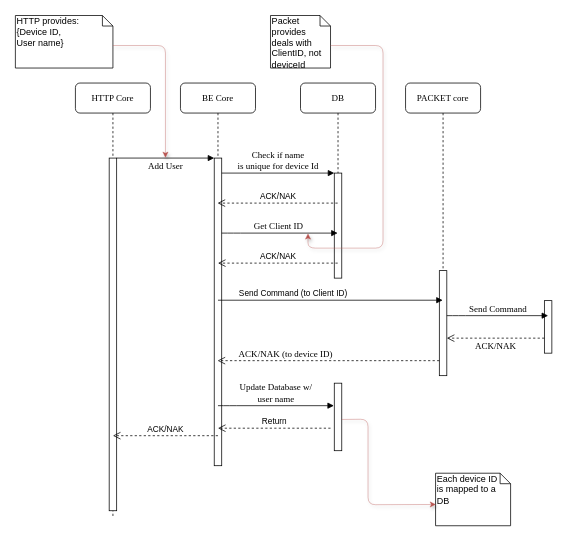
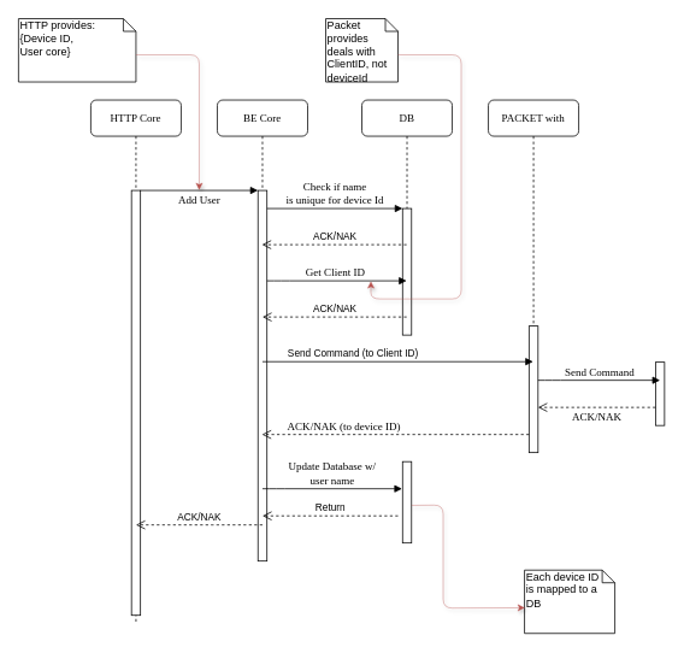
  <mxCell id="0" />
  <mxCell id="1" parent="0" />
  <mxCell id="2" value="BE Core" style="shape=umlLifeline;perimeter=lifelinePerimeter;whiteSpace=wrap;html=1;container=1;collapsible=0;recursiveResize=0;outlineConnect=0;rounded=1;shadow=0;comic=0;labelBackgroundColor=none;strokeWidth=1;fontFamily=Verdana;fontSize=12;align=center;" parent="1" vertex="1"><mxGeometry x="240" y="110" width="100" height="510" as="geometry" /></mxCell>
  <mxCell id="3" value="" style="html=1;points=[];perimeter=orthogonalPerimeter;rounded=0;shadow=0;comic=0;labelBackgroundColor=none;strokeWidth=1;fontFamily=Verdana;fontSize=12;align=center;" parent="2" vertex="1"><mxGeometry x="45" y="100" width="10" height="410" as="geometry" /></mxCell>
  <mxCell id="4" value="DB" style="shape=umlLifeline;perimeter=lifelinePerimeter;whiteSpace=wrap;html=1;container=1;collapsible=0;recursiveResize=0;outlineConnect=0;rounded=1;shadow=0;comic=0;labelBackgroundColor=none;strokeWidth=1;fontFamily=Verdana;fontSize=12;align=center;" parent="1" vertex="1"><mxGeometry x="400" y="110" width="100" height="260" as="geometry" /></mxCell>
  <mxCell id="5" value="" style="html=1;points=[];perimeter=orthogonalPerimeter;rounded=0;shadow=0;comic=0;labelBackgroundColor=none;strokeWidth=1;fontFamily=Verdana;fontSize=12;align=center;" parent="4" vertex="1"><mxGeometry x="45" y="120" width="10" height="140" as="geometry" /></mxCell>
- <mxCell id="6" value="PACKET core" style="shape=umlLifeline;perimeter=lifelinePerimeter;whiteSpace=wrap;html=1;container=1;collapsible=0;recursiveResize=0;outlineConnect=0;rounded=1;shadow=0;comic=0;labelBackgroundColor=none;strokeWidth=1;fontFamily=Verdana;fontSize=12;align=center;" parent="1" vertex="1"><mxGeometry x="540" y="110" width="100" height="390" as="geometry" /></mxCell>
+ <mxCell id="6" value="PACKET with" style="shape=umlLifeline;perimeter=lifelinePerimeter;whiteSpace=wrap;html=1;container=1;collapsible=0;recursiveResize=0;outlineConnect=0;rounded=1;shadow=0;comic=0;labelBackgroundColor=none;strokeWidth=1;fontFamily=Verdana;fontSize=12;align=center;" parent="1" vertex="1"><mxGeometry x="540" y="110" width="100" height="390" as="geometry" /></mxCell>
  <mxCell id="7" value="" style="html=1;points=[];perimeter=orthogonalPerimeter;rounded=0;shadow=0;comic=0;labelBackgroundColor=none;strokeWidth=1;fontFamily=Verdana;fontSize=12;align=center;" parent="6" vertex="1"><mxGeometry x="45" y="250" width="10" height="140" as="geometry" /></mxCell>
  <mxCell id="8" value="HTTP Core" style="shape=umlLifeline;perimeter=lifelinePerimeter;whiteSpace=wrap;html=1;container=1;collapsible=0;recursiveResize=0;outlineConnect=0;rounded=1;shadow=0;comic=0;labelBackgroundColor=none;strokeWidth=1;fontFamily=Verdana;fontSize=12;align=center;" parent="1" vertex="1"><mxGeometry x="100" y="110" width="100" height="580" as="geometry" /></mxCell>
  <mxCell id="9" value="" style="html=1;points=[];perimeter=orthogonalPerimeter;rounded=0;shadow=0;comic=0;labelBackgroundColor=none;strokeWidth=1;fontFamily=Verdana;fontSize=12;align=center;" parent="8" vertex="1"><mxGeometry x="45" y="100" width="10" height="470" as="geometry" /></mxCell>
  <mxCell id="10" value="" style="html=1;points=[];perimeter=orthogonalPerimeter;rounded=0;shadow=0;comic=0;labelBackgroundColor=none;strokeWidth=1;fontFamily=Verdana;fontSize=12;align=center;" parent="1" vertex="1"><mxGeometry x="725" y="400" width="10" height="70" as="geometry" /></mxCell>
  <mxCell id="11" value="ACK/NAK" style="html=1;verticalAlign=bottom;endArrow=open;dashed=1;endSize=8;labelBackgroundColor=none;fontFamily=Verdana;fontSize=12;edgeStyle=elbowEdgeStyle;elbow=vertical;" parent="1" source="10" target="7" edge="1"><mxGeometry x="0.308" y="28" relative="1" as="geometry"><mxPoint x="650" y="336" as="targetPoint" /><Array as="points"><mxPoint x="640" y="450" /><mxPoint x="680" y="470" /><mxPoint x="690" y="430" /><mxPoint x="660" y="500" /><mxPoint x="670" y="290" /><mxPoint x="700" y="290" /></Array><mxPoint x="20" y="-8" as="offset" /></mxGeometry></mxCell>
  <mxCell id="12" value="Add User" style="html=1;verticalAlign=bottom;endArrow=block;entryX=0;entryY=0;labelBackgroundColor=none;fontFamily=Verdana;fontSize=12;edgeStyle=elbowEdgeStyle;elbow=vertical;" parent="1" source="9" target="3" edge="1"><mxGeometry x="-0.0" y="-20" relative="1" as="geometry"><mxPoint x="220" y="220" as="sourcePoint" /><mxPoint as="offset" /></mxGeometry></mxCell>
  <mxCell id="13" value="Check if name &lt;br&gt;is unique for device Id" style="html=1;verticalAlign=bottom;endArrow=block;entryX=0;entryY=0;labelBackgroundColor=none;fontFamily=Verdana;fontSize=12;edgeStyle=elbowEdgeStyle;elbow=vertical;" parent="1" source="3" target="5" edge="1"><mxGeometry relative="1" as="geometry"><mxPoint x="370" y="230" as="sourcePoint" /></mxGeometry></mxCell>
  <mxCell id="14" value="ACK/NAK" style="html=1;verticalAlign=bottom;endArrow=open;dashed=1;endSize=8;" edge="1" parent="1" source="4" target="2"><mxGeometry relative="1" as="geometry"><mxPoint x="430" y="280" as="sourcePoint" /><mxPoint x="350" y="280" as="targetPoint" /><Array as="points"><mxPoint x="380" y="270" /></Array></mxGeometry></mxCell>
  <mxCell id="15" value="Get Client ID&amp;nbsp;&lt;br&gt;" style="html=1;verticalAlign=bottom;endArrow=block;labelBackgroundColor=none;fontFamily=Verdana;fontSize=12;edgeStyle=elbowEdgeStyle;elbow=vertical;" edge="1" parent="1" source="3" target="4"><mxGeometry relative="1" as="geometry"><mxPoint x="300" y="330.048" as="sourcePoint" /><mxPoint x="430" y="330" as="targetPoint" /><Array as="points"><mxPoint x="310" y="310" /><mxPoint x="320" y="320" /><mxPoint x="350" y="320" /><mxPoint x="320" y="340" /><mxPoint x="330" y="330" /></Array></mxGeometry></mxCell>
  <mxCell id="16" value="ACK/NAK" style="html=1;verticalAlign=bottom;endArrow=open;dashed=1;endSize=8;" edge="1" parent="1"><mxGeometry relative="1" as="geometry"><mxPoint x="449.57" y="350" as="sourcePoint" /><mxPoint x="289.999" y="350" as="targetPoint" /><Array as="points"><mxPoint x="380.07" y="350" /></Array></mxGeometry></mxCell>
  <mxCell id="17" value="Send Command (to Client ID)" style="html=1;verticalAlign=bottom;endArrow=block;" edge="1" parent="1" target="6"><mxGeometry x="-0.332" width="80" relative="1" as="geometry"><mxPoint x="290" y="399.43" as="sourcePoint" /><mxPoint x="370" y="399.43" as="targetPoint" /><mxPoint as="offset" /></mxGeometry></mxCell>
  <mxCell id="18" value="ACK/NAK (to device ID)" style="html=1;verticalAlign=bottom;endArrow=open;dashed=1;endSize=8;labelBackgroundColor=none;fontFamily=Verdana;fontSize=12;edgeStyle=elbowEdgeStyle;elbow=vertical;" edge="1" parent="1" target="2"><mxGeometry x="0.39" relative="1" as="geometry"><mxPoint x="455" y="500" as="targetPoint" /><mxPoint x="585" y="480" as="sourcePoint" /><mxPoint as="offset" /></mxGeometry></mxCell>
  <mxCell id="19" value="" style="html=1;points=[];perimeter=orthogonalPerimeter;rounded=0;shadow=0;comic=0;labelBackgroundColor=none;strokeWidth=1;fontFamily=Verdana;fontSize=12;align=center;" vertex="1" parent="1"><mxGeometry x="445" y="510" width="10" height="90" as="geometry" /></mxCell>
  <mxCell id="20" value="Update Database w/&lt;br&gt;user name" style="html=1;verticalAlign=bottom;endArrow=block;labelBackgroundColor=none;fontFamily=Verdana;fontSize=12;edgeStyle=elbowEdgeStyle;elbow=vertical;" edge="1" parent="1"><mxGeometry relative="1" as="geometry"><mxPoint x="290" y="540" as="sourcePoint" /><mxPoint x="444.5" y="540" as="targetPoint" /><Array as="points"><mxPoint x="305" y="540" /><mxPoint x="315" y="550" /><mxPoint x="345" y="550" /><mxPoint x="315" y="570" /><mxPoint x="325" y="560" /></Array></mxGeometry></mxCell>
  <mxCell id="21" value="ACK/NAK" style="html=1;verticalAlign=bottom;endArrow=open;dashed=1;endSize=8;" edge="1" parent="1"><mxGeometry relative="1" as="geometry"><mxPoint x="290" y="580" as="sourcePoint" /><mxPoint x="149.999" y="580" as="targetPoint" /><Array as="points"><mxPoint x="240.07" y="580" /></Array></mxGeometry></mxCell>
  <mxCell id="22" value="Send Command" style="html=1;verticalAlign=bottom;endArrow=block;labelBackgroundColor=none;fontFamily=Verdana;fontSize=12;edgeStyle=elbowEdgeStyle;elbow=vertical;" edge="1" parent="1"><mxGeometry relative="1" as="geometry"><mxPoint x="595" y="420" as="sourcePoint" /><mxPoint x="730" y="420" as="targetPoint" /><Array as="points"><mxPoint x="610" y="420" /><mxPoint x="620" y="430" /><mxPoint x="650" y="430" /><mxPoint x="620" y="450" /><mxPoint x="630" y="440" /></Array></mxGeometry></mxCell>
  <mxCell id="23" value="Return" style="html=1;verticalAlign=bottom;endArrow=open;dashed=1;endSize=8;" edge="1" parent="1"><mxGeometry relative="1" as="geometry"><mxPoint x="440" y="570" as="sourcePoint" /><mxPoint x="290" y="570" as="targetPoint" /><Array as="points"><mxPoint x="390.07" y="570" /></Array></mxGeometry></mxCell>
  <mxCell id="24" value="Each device ID&amp;nbsp;&lt;br&gt;is mapped to a&amp;nbsp;&lt;br&gt;DB" style="shape=note;whiteSpace=wrap;html=1;size=14;verticalAlign=top;align=left;spacingTop=-6;" vertex="1" parent="1"><mxGeometry x="580" y="630" width="100" height="70" as="geometry" /></mxCell>
  <mxCell id="25" value="" style="endArrow=classic;html=1;entryX=0.008;entryY=0.595;entryDx=0;entryDy=0;entryPerimeter=0;exitX=1;exitY=0.537;exitDx=0;exitDy=0;exitPerimeter=0;jumpStyle=gap;shadow=1;comic=0;strokeColor=#b85450;rounded=1;fillColor=#f8cecc;strokeOpacity=50;" edge="1" parent="1" source="19" target="24"><mxGeometry width="50" height="50" relative="1" as="geometry"><mxPoint x="340" y="430" as="sourcePoint" /><mxPoint x="390" y="380" as="targetPoint" /><Array as="points"><mxPoint x="490" y="558" /><mxPoint x="490" y="672" /></Array></mxGeometry></mxCell>
- <mxCell id="26" value="HTTP provides:&lt;br&gt;{Device ID,&lt;br&gt;User name}" style="shape=note;whiteSpace=wrap;html=1;size=14;verticalAlign=top;align=left;spacingTop=-6;" vertex="1" parent="1"><mxGeometry x="20" y="20" width="130" height="70" as="geometry" /></mxCell>
+ <mxCell id="26" value="HTTP provides:&lt;br&gt;{Device ID,&lt;br&gt;User core}" style="shape=note;whiteSpace=wrap;html=1;size=14;verticalAlign=top;align=left;spacingTop=-6;" vertex="1" parent="1"><mxGeometry x="20" y="20" width="130" height="70" as="geometry" /></mxCell>
  <mxCell id="27" value="" style="endArrow=classic;html=1;jumpStyle=gap;shadow=1;comic=0;strokeColor=#b85450;rounded=1;fillColor=#f8cecc;strokeOpacity=50;" edge="1" parent="1"><mxGeometry width="50" height="50" relative="1" as="geometry"><mxPoint x="150" y="60" as="sourcePoint" /><mxPoint x="220" y="210" as="targetPoint" /><Array as="points"><mxPoint x="220" y="60" /></Array></mxGeometry></mxCell>
  <mxCell id="28" value="Packet provides&amp;nbsp; deals with ClientID, not deviceId" style="shape=note;whiteSpace=wrap;html=1;size=14;verticalAlign=top;align=left;spacingTop=-6;" vertex="1" parent="1"><mxGeometry x="360" y="20" width="80" height="70" as="geometry" /></mxCell>
  <mxCell id="29" value="" style="endArrow=classic;html=1;jumpStyle=gap;shadow=1;comic=0;strokeColor=#b85450;rounded=1;fillColor=#f8cecc;strokeOpacity=50;" edge="1" parent="1"><mxGeometry width="50" height="50" relative="1" as="geometry"><mxPoint x="440" y="60" as="sourcePoint" /><mxPoint x="410" y="310" as="targetPoint" /><Array as="points"><mxPoint x="510" y="60" /><mxPoint x="510" y="330" /><mxPoint x="410" y="330" /></Array></mxGeometry></mxCell>
